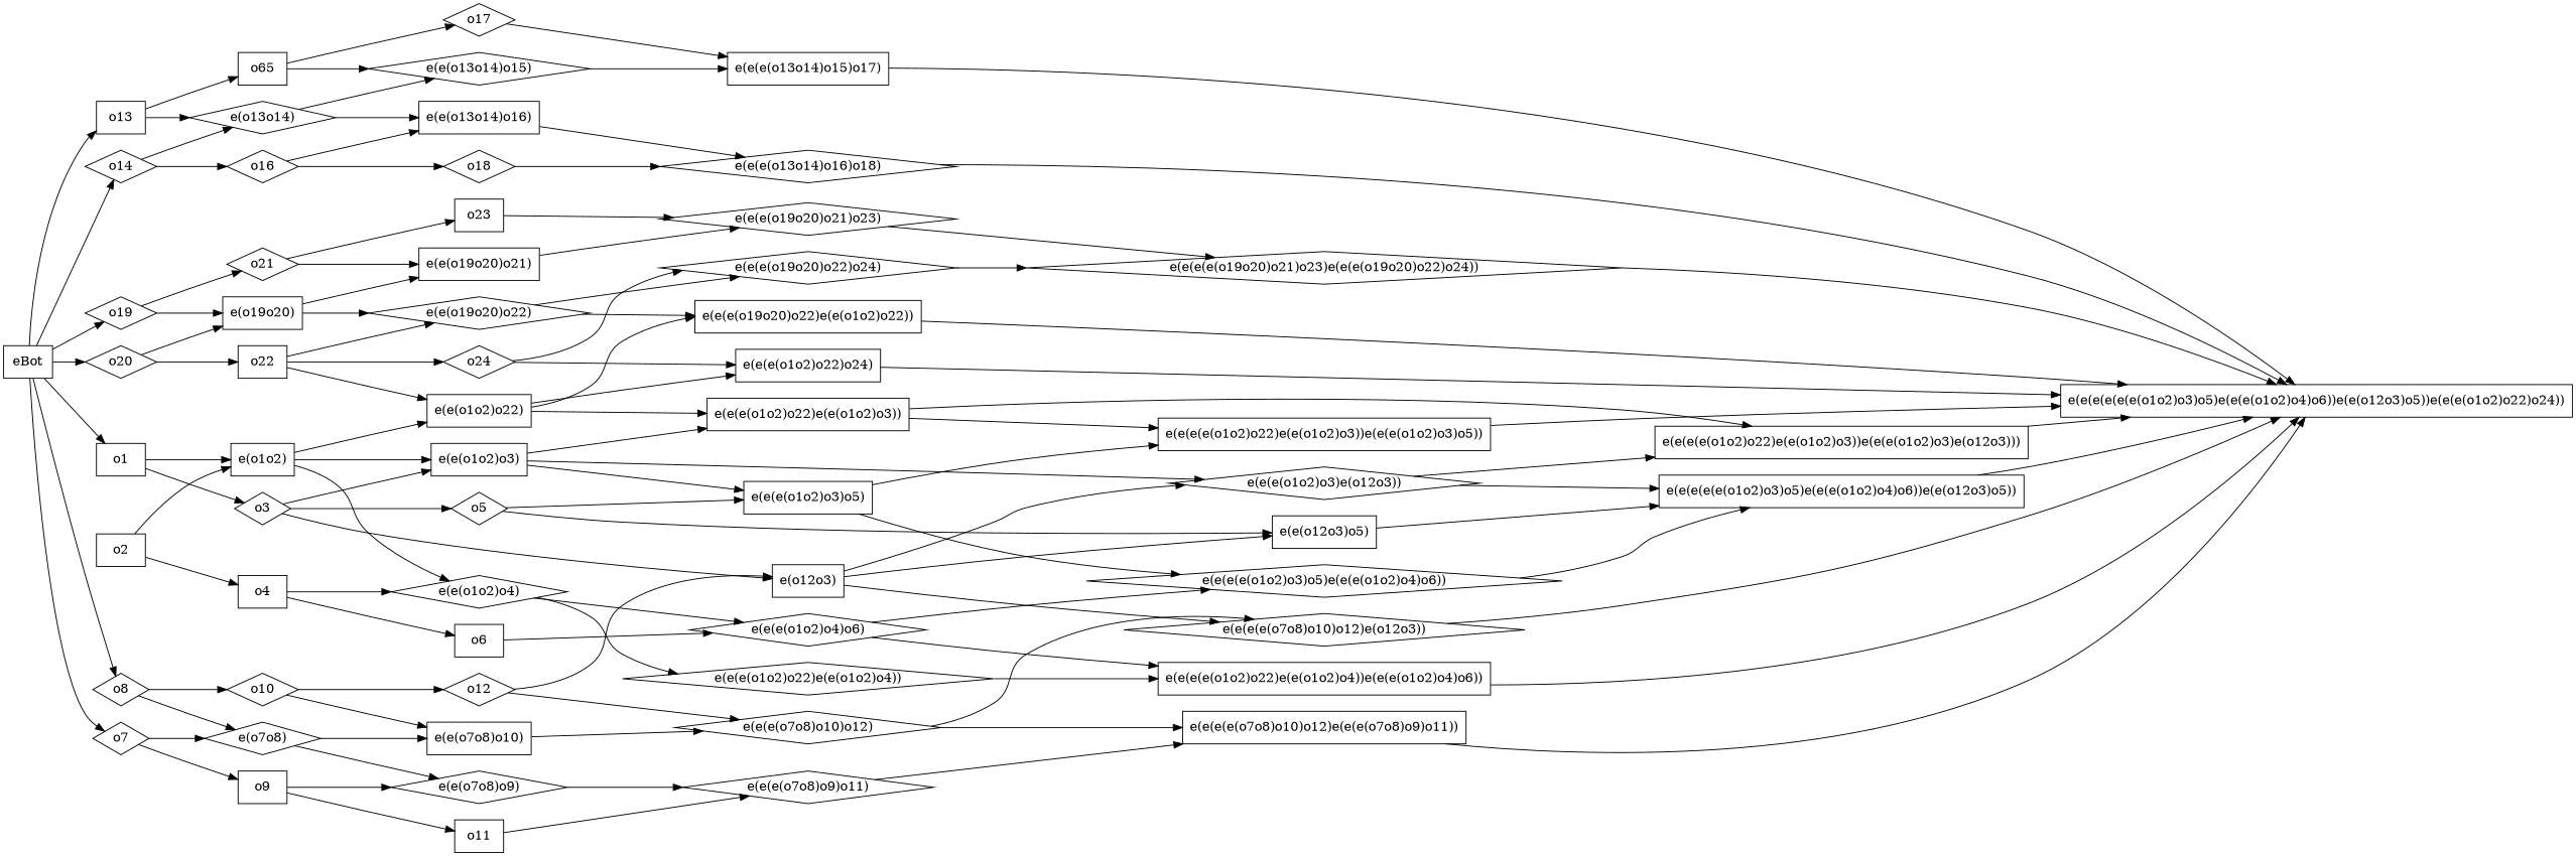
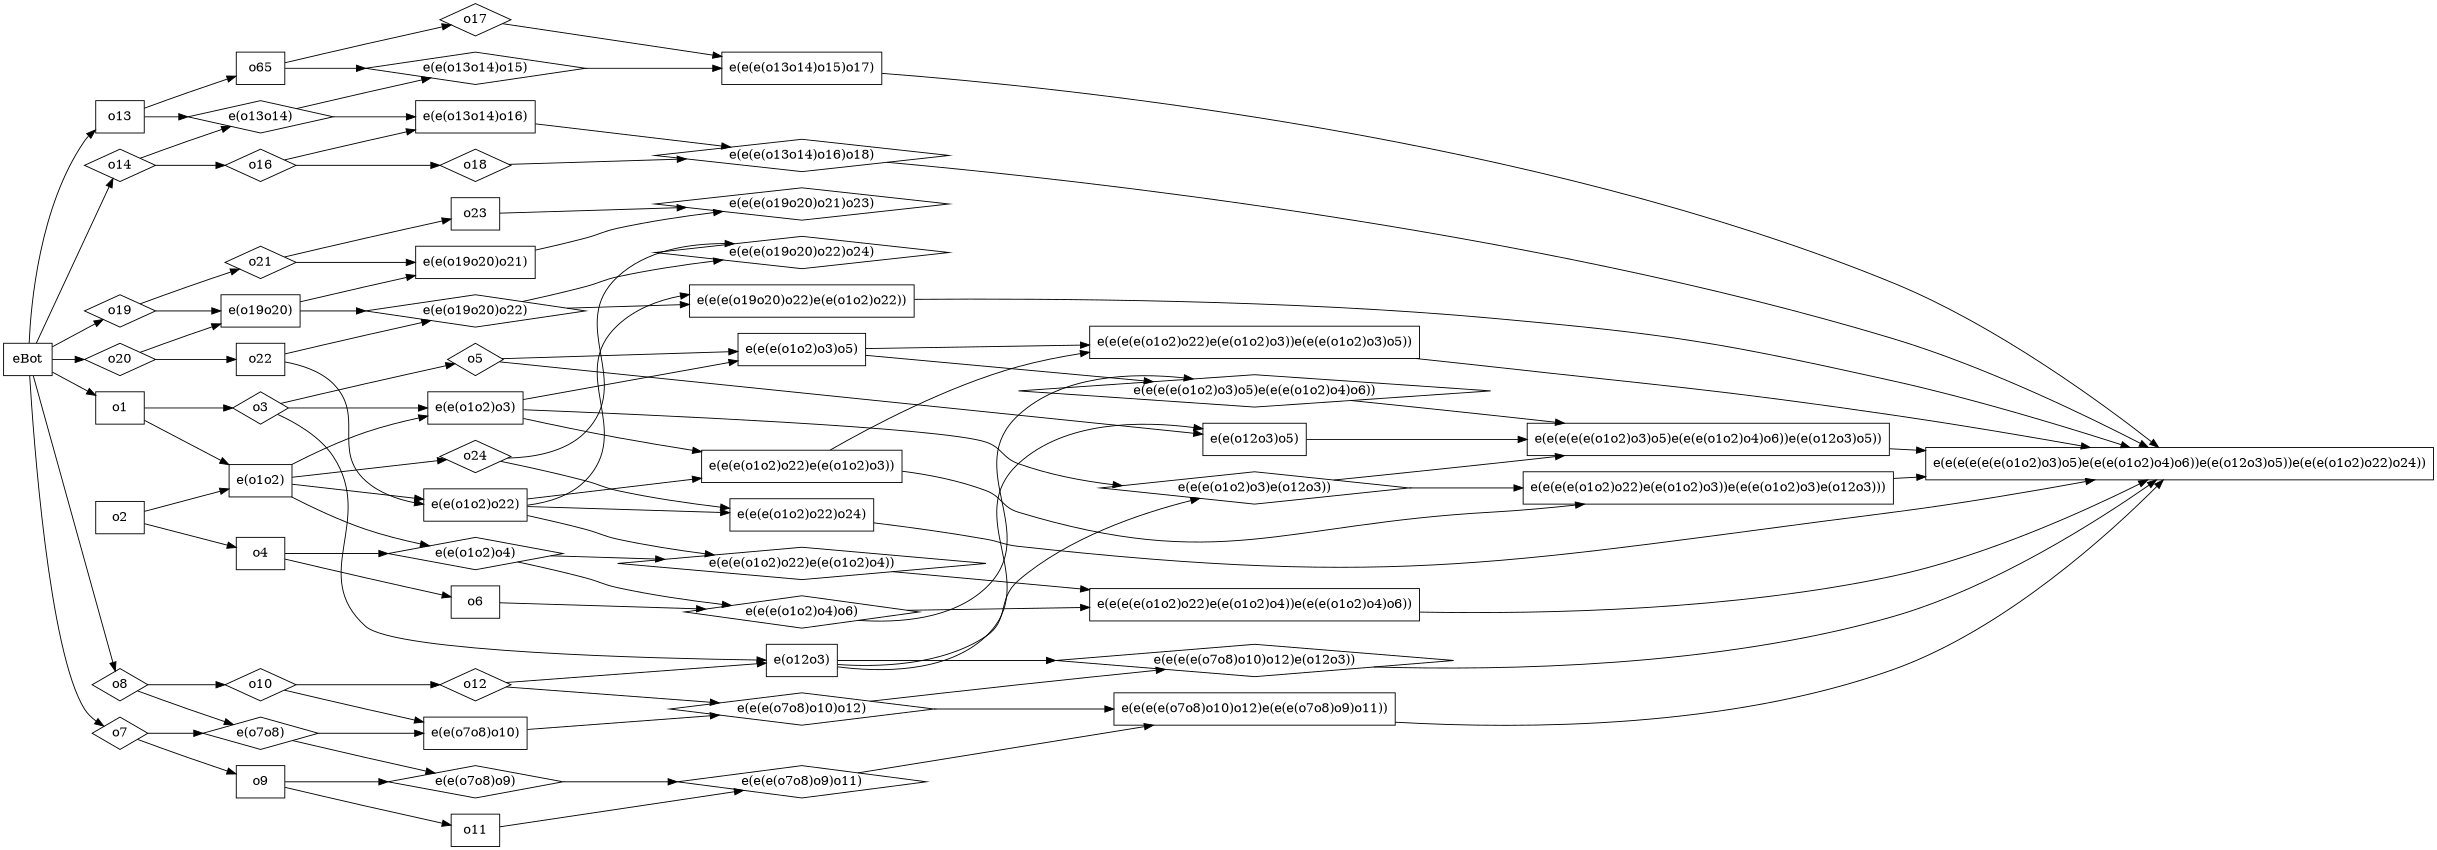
  strict digraph {
    rankdir=LR
    node [shape=box]
    o4
    o6
    "e(e(o1o2)o4)" [shape=diamond]
    "e(e(e(o1o2)o4)o6)" [shape=diamond]
    "e(e(e(o1o2)o22)e(e(o1o2)o4))" [shape=diamond]
    "e(e(e(e(e(o1o2)o3)o5)e(e(e(o1o2)o4)o6))e(e(o12o3)o5))"
    "e(e(e(e(e(e(o1o2)o3)o5)e(e(e(o1o2)o4)o6))e(e(o12o3)o5))e(e(e(o1o2)o22)o24))"
    o3 [shape=diamond]
    o5 [shape=diamond]
    "e(o12o3)"
    "e(e(o1o2)o3)"
    "e(e(e(o1o2)o3)o5)"
    "e(e(o12o3)o5)"
    "e(e(e(o1o2)o3)e(o12o3))" [shape=diamond]
    "e(e(e(e(o7o8)o10)o12)e(o12o3))" [shape=diamond]
    "e(e(e(o1o2)o22)e(e(o1o2)o3))"
    "e(e(e(o19o20)o21)o23)" [shape=diamond]
    o23
-   "e(e(e(e(o19o20)o21)o23)e(e(e(o19o20)o22)o24))" [shape=diamond]
    "e(e(e(e(o1o2)o3)o5)e(e(e(o1o2)o4)o6))" [shape=diamond]
    "e(e(e(e(o1o2)o22)e(e(o1o2)o4))e(e(e(o1o2)o4)o6))"
    "e(o1o2)"
    "e(e(o1o2)o22)"
    "e(e(e(o19o20)o22)e(e(o1o2)o22))"
    "e(e(e(o1o2)o22)o24)"
    o14 [shape=diamond]
    eBot
    o19 [shape=diamond]
    o1
    o8 [shape=diamond]
    o20 [shape=diamond]
    o7 [shape=diamond]
    o13
    o16 [shape=diamond]
    "e(o13o14)" [shape=diamond]
    "e(o19o20)"
    o21 [shape=diamond]
    o2
    o10 [shape=diamond]
    "e(o7o8)" [shape=diamond]
    o22
    o9
    n43 [label=o65]
    "e(e(o13o14)o15)" [shape=diamond]
    o17 [shape=diamond]
    "e(e(e(o13o14)o15)o17)"
    "e(e(e(e(o1o2)o22)e(e(o1o2)o3))e(e(e(o1o2)o3)o5))"
    "e(e(e(e(o1o2)o22)e(e(o1o2)o3))e(e(e(o1o2)o3)e(o12o3)))"
    "e(e(o13o14)o16)"
    o18 [shape=diamond]
    "e(e(o19o20)o22)" [shape=diamond]
    "e(e(o19o20)o21)"
    o12 [shape=diamond]
    "e(e(o7o8)o10)"
    "e(e(e(o7o8)o10)o12)" [shape=diamond]
    "e(e(e(o19o20)o22)o24)" [shape=diamond]
    "e(e(o7o8)o9)" [shape=diamond]
    "e(e(e(o13o14)o16)o18)" [shape=diamond]
    "e(e(e(o7o8)o9)o11)" [shape=diamond]
    o24 [shape=diamond]
    "e(e(e(e(o7o8)o10)o12)e(e(e(o7o8)o9)o11))"
    o11
    o4 -> o6
    o4 -> "e(e(o1o2)o4)"
    o6 -> "e(e(e(o1o2)o4)o6)"
    "e(e(o1o2)o4)" -> "e(e(e(o1o2)o4)o6)"
    "e(e(o1o2)o4)" -> "e(e(e(o1o2)o22)e(e(o1o2)o4))"
    "e(e(e(o1o2)o4)o6)" -> "e(e(e(e(o1o2)o3)o5)e(e(e(o1o2)o4)o6))"
    "e(e(e(o1o2)o4)o6)" -> "e(e(e(e(o1o2)o22)e(e(o1o2)o4))e(e(e(o1o2)o4)o6))"
    "e(e(e(o1o2)o22)e(e(o1o2)o4))" -> "e(e(e(e(o1o2)o22)e(e(o1o2)o4))e(e(e(o1o2)o4)o6))"
    "e(e(e(e(e(o1o2)o3)o5)e(e(e(o1o2)o4)o6))e(e(o12o3)o5))" -> "e(e(e(e(e(e(o1o2)o3)o5)e(e(e(o1o2)o4)o6))e(e(o12o3)o5))e(e(e(o1o2)o22)o24))"
    o3 -> o5
    o3 -> "e(o12o3)"
    o3 -> "e(e(o1o2)o3)"
    o5 -> "e(e(e(o1o2)o3)o5)"
    o5 -> "e(e(o12o3)o5)"
    "e(o12o3)" -> "e(e(o12o3)o5)"
    "e(o12o3)" -> "e(e(e(o1o2)o3)e(o12o3))"
    "e(o12o3)" -> "e(e(e(e(o7o8)o10)o12)e(o12o3))"
    "e(e(o1o2)o3)" -> "e(e(e(o1o2)o3)o5)"
    "e(e(o1o2)o3)" -> "e(e(e(o1o2)o3)e(o12o3))"
    "e(e(o1o2)o3)" -> "e(e(e(o1o2)o22)e(e(o1o2)o3))"
    "e(e(e(o1o2)o3)o5)" -> "e(e(e(e(o1o2)o3)o5)e(e(e(o1o2)o4)o6))"
    "e(e(e(o1o2)o3)o5)" -> "e(e(e(e(o1o2)o22)e(e(o1o2)o3))e(e(e(o1o2)o3)o5))"
    "e(e(o12o3)o5)" -> "e(e(e(e(e(o1o2)o3)o5)e(e(e(o1o2)o4)o6))e(e(o12o3)o5))"
    "e(e(e(o1o2)o3)e(o12o3))" -> "e(e(e(e(e(o1o2)o3)o5)e(e(e(o1o2)o4)o6))e(e(o12o3)o5))"
    "e(e(e(o1o2)o3)e(o12o3))" -> "e(e(e(e(o1o2)o22)e(e(o1o2)o3))e(e(e(o1o2)o3)e(o12o3)))"
    "e(e(e(e(o7o8)o10)o12)e(o12o3))" -> "e(e(e(e(e(e(o1o2)o3)o5)e(e(e(o1o2)o4)o6))e(e(o12o3)o5))e(e(e(o1o2)o22)o24))"
    "e(e(e(o1o2)o22)e(e(o1o2)o3))" -> "e(e(e(e(o1o2)o22)e(e(o1o2)o3))e(e(e(o1o2)o3)o5))"
    "e(e(e(o1o2)o22)e(e(o1o2)o3))" -> "e(e(e(e(o1o2)o22)e(e(o1o2)o3))e(e(e(o1o2)o3)e(o12o3)))"
-   "e(e(e(o19o20)o21)o23)" -> "e(e(e(e(o19o20)o21)o23)e(e(e(o19o20)o22)o24))"
    o23 -> "e(e(e(o19o20)o21)o23)"
-   "e(e(e(e(o19o20)o21)o23)e(e(e(o19o20)o22)o24))" -> "e(e(e(e(e(e(o1o2)o3)o5)e(e(e(o1o2)o4)o6))e(e(o12o3)o5))e(e(e(o1o2)o22)o24))"
    "e(e(e(e(o1o2)o3)o5)e(e(e(o1o2)o4)o6))" -> "e(e(e(e(e(o1o2)o3)o5)e(e(e(o1o2)o4)o6))e(e(o12o3)o5))"
    "e(e(e(e(o1o2)o22)e(e(o1o2)o4))e(e(e(o1o2)o4)o6))" -> "e(e(e(e(e(e(o1o2)o3)o5)e(e(e(o1o2)o4)o6))e(e(o12o3)o5))e(e(e(o1o2)o22)o24))"
    "e(o1o2)" -> "e(e(o1o2)o4)"
    "e(o1o2)" -> "e(e(o1o2)o3)"
    "e(o1o2)" -> "e(e(o1o2)o22)"
+   "e(e(o1o2)o22)" -> "e(e(e(o1o2)o22)e(e(o1o2)o4))"
    "e(e(o1o2)o22)" -> "e(e(e(o1o2)o22)e(e(o1o2)o3))"
    "e(e(o1o2)o22)" -> "e(e(e(o19o20)o22)e(e(o1o2)o22))"
    "e(e(o1o2)o22)" -> "e(e(e(o1o2)o22)o24)"
    "e(e(e(o19o20)o22)e(e(o1o2)o22))" -> "e(e(e(e(e(e(o1o2)o3)o5)e(e(e(o1o2)o4)o6))e(e(o12o3)o5))e(e(e(o1o2)o22)o24))"
    "e(e(e(o1o2)o22)o24)" -> "e(e(e(e(e(e(o1o2)o3)o5)e(e(e(o1o2)o4)o6))e(e(o12o3)o5))e(e(e(o1o2)o22)o24))"
    o14 -> o16
    o14 -> "e(o13o14)"
    eBot -> o14
    eBot -> o19
    eBot -> o1
    eBot -> o8
    eBot -> o20
    eBot -> o7
    eBot -> o13
    o19 -> "e(o19o20)"
    o19 -> o21
    o1 -> o3
    o1 -> "e(o1o2)"
    o8 -> o10
    o8 -> "e(o7o8)"
    o20 -> "e(o19o20)"
    o20 -> o22
    o7 -> "e(o7o8)"
    o7 -> o9
    o13 -> "e(o13o14)"
    o13 -> n43
    o16 -> "e(e(o13o14)o16)"
    o16 -> o18
    "e(o13o14)" -> "e(e(o13o14)o15)"
    "e(o13o14)" -> "e(e(o13o14)o16)"
    "e(o19o20)" -> "e(e(o19o20)o22)"
    "e(o19o20)" -> "e(e(o19o20)o21)"
    o21 -> o23
    o21 -> "e(e(o19o20)o21)"
    o2 -> o4
    o2 -> "e(o1o2)"
    o10 -> o12
    o10 -> "e(e(o7o8)o10)"
    "e(o7o8)" -> "e(e(o7o8)o10)"
    "e(o7o8)" -> "e(e(o7o8)o9)"
    o22 -> "e(e(o1o2)o22)"
    o22 -> "e(e(o19o20)o22)"
-   o22 -> o24
+   "e(o1o2)" -> o24
    o9 -> "e(e(o7o8)o9)"
    o9 -> o11
    n43 -> "e(e(o13o14)o15)"
    n43 -> o17
    "e(e(o13o14)o15)" -> "e(e(e(o13o14)o15)o17)"
    o17 -> "e(e(e(o13o14)o15)o17)"
    "e(e(e(o13o14)o15)o17)" -> "e(e(e(e(e(e(o1o2)o3)o5)e(e(e(o1o2)o4)o6))e(e(o12o3)o5))e(e(e(o1o2)o22)o24))"
    "e(e(e(e(o1o2)o22)e(e(o1o2)o3))e(e(e(o1o2)o3)o5))" -> "e(e(e(e(e(e(o1o2)o3)o5)e(e(e(o1o2)o4)o6))e(e(o12o3)o5))e(e(e(o1o2)o22)o24))"
    "e(e(e(e(o1o2)o22)e(e(o1o2)o3))e(e(e(o1o2)o3)e(o12o3)))" -> "e(e(e(e(e(e(o1o2)o3)o5)e(e(e(o1o2)o4)o6))e(e(o12o3)o5))e(e(e(o1o2)o22)o24))"
    "e(e(o13o14)o16)" -> "e(e(e(o13o14)o16)o18)"
    o18 -> "e(e(e(o13o14)o16)o18)"
    "e(e(o19o20)o22)" -> "e(e(e(o19o20)o22)e(e(o1o2)o22))"
    "e(e(o19o20)o22)" -> "e(e(e(o19o20)o22)o24)"
    "e(e(o19o20)o21)" -> "e(e(e(o19o20)o21)o23)"
    o12 -> "e(o12o3)"
    o12 -> "e(e(e(o7o8)o10)o12)"
    "e(e(o7o8)o10)" -> "e(e(e(o7o8)o10)o12)"
    "e(e(e(o7o8)o10)o12)" -> "e(e(e(e(o7o8)o10)o12)e(o12o3))"
    "e(e(e(o7o8)o10)o12)" -> "e(e(e(e(o7o8)o10)o12)e(e(e(o7o8)o9)o11))"
-   "e(e(e(o19o20)o22)o24)" -> "e(e(e(e(o19o20)o21)o23)e(e(e(o19o20)o22)o24))"
    "e(e(o7o8)o9)" -> "e(e(e(o7o8)o9)o11)"
    "e(e(e(o13o14)o16)o18)" -> "e(e(e(e(e(e(o1o2)o3)o5)e(e(e(o1o2)o4)o6))e(e(o12o3)o5))e(e(e(o1o2)o22)o24))"
    "e(e(e(o7o8)o9)o11)" -> "e(e(e(e(o7o8)o10)o12)e(e(e(o7o8)o9)o11))"
    o24 -> "e(e(e(o1o2)o22)o24)"
    o24 -> "e(e(e(o19o20)o22)o24)"
    "e(e(e(e(o7o8)o10)o12)e(e(e(o7o8)o9)o11))" -> "e(e(e(e(e(e(o1o2)o3)o5)e(e(e(o1o2)o4)o6))e(e(o12o3)o5))e(e(e(o1o2)o22)o24))"
    o11 -> "e(e(e(o7o8)o9)o11)"
  }
